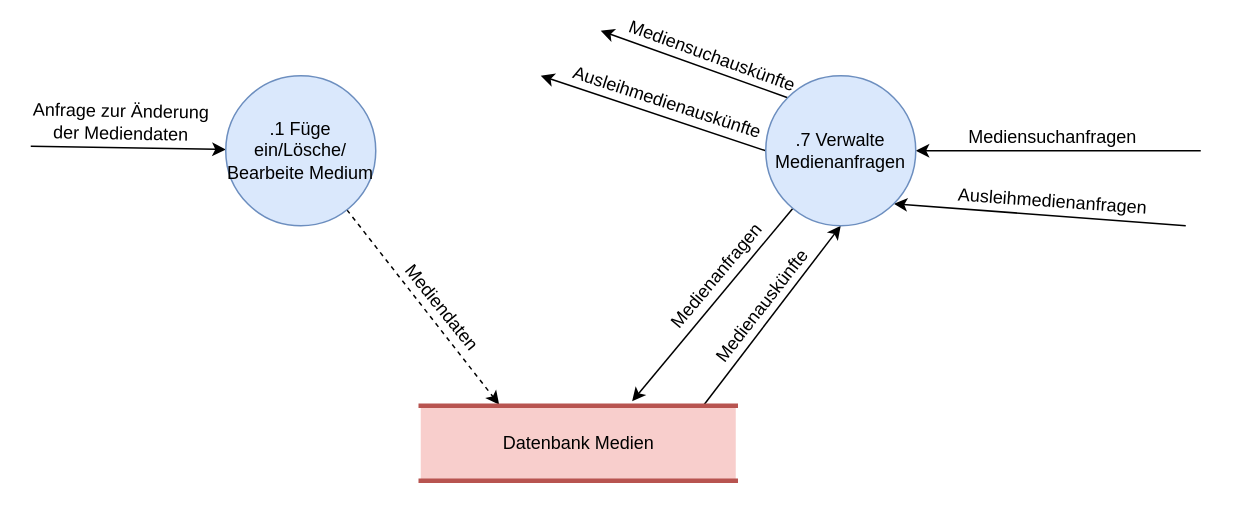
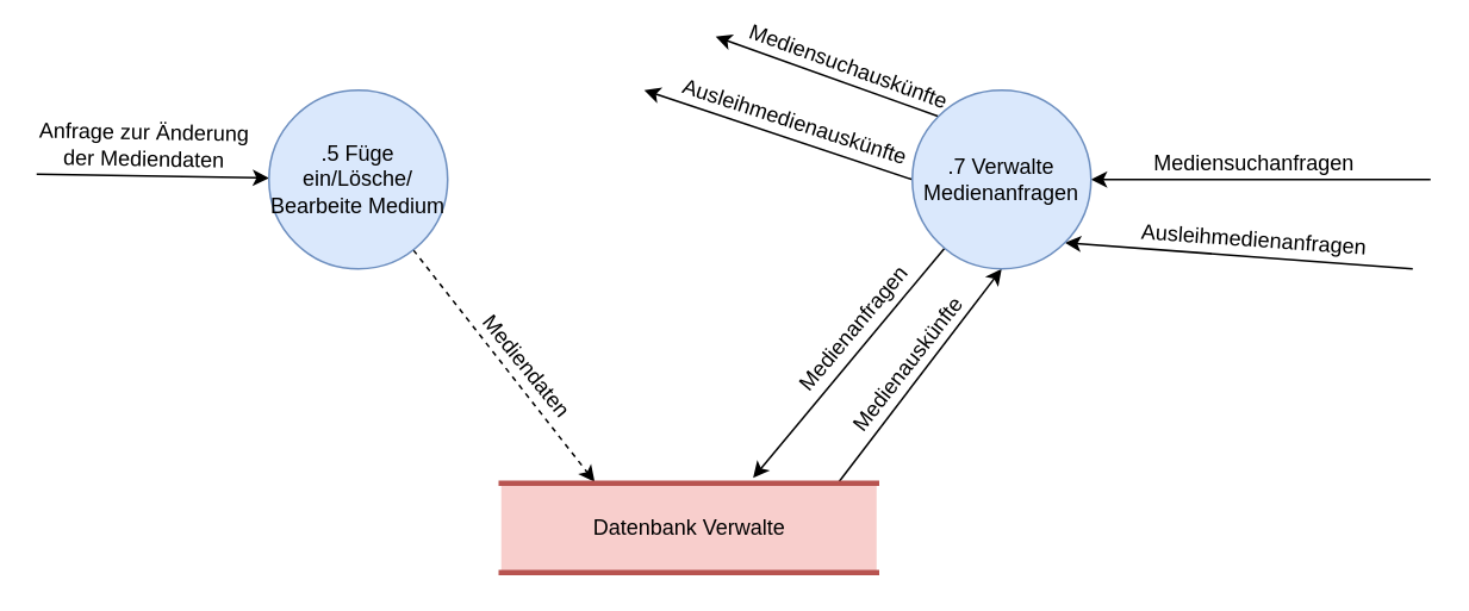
  <mxCell id="0" />
  <mxCell id="1" parent="0" />
  <mxCell id="2" style="rounded=0;orthogonalLoop=1;jettySize=auto;html=1;entryX=0.249;entryY=-0.015;entryDx=0;entryDy=0;entryPerimeter=0;startArrow=none;startFill=0;dashed=1;" parent="1" source="6" target="9" edge="1"><mxGeometry relative="1" as="geometry" /></mxCell>
  <mxCell id="3" value="Mediendaten" style="text;html=1;align=center;verticalAlign=middle;resizable=0;points=[];;labelBackgroundColor=#ffffff;rotation=51;" parent="2" vertex="1" connectable="0"><mxGeometry x="-0.212" y="1" relative="1" as="geometry"><mxPoint x="22" y="13.5" as="offset" /></mxGeometry></mxCell>
  <mxCell id="4" style="edgeStyle=none;rounded=0;orthogonalLoop=1;jettySize=auto;html=1;startArrow=classic;startFill=1;endArrow=none;endFill=0;" parent="1" source="6" edge="1"><mxGeometry relative="1" as="geometry"><mxPoint x="20" y="97" as="targetPoint" /></mxGeometry></mxCell>
  <mxCell id="5" value="Anfrage zur Änderung &lt;br&gt;der Mediendaten" style="text;html=1;align=center;verticalAlign=middle;resizable=0;points=[];;labelBackgroundColor=#ffffff;rotation=1;" parent="4" vertex="1" connectable="0"><mxGeometry x="0.467" y="1" relative="1" as="geometry"><mxPoint x="25" y="-18.5" as="offset" /></mxGeometry></mxCell>
- <mxCell id="6" value=".1 Füge ein/Lösche/ Bearbeite Medium" style="ellipse;whiteSpace=wrap;html=1;aspect=fixed;fillColor=#dae8fc;strokeColor=#6c8ebf;strokeWidth=1;" parent="1" vertex="1"><mxGeometry x="150" y="50" width="100" height="100" as="geometry" /></mxCell>
+ <mxCell id="6" value=".5 Füge ein/Lösche/ Bearbeite Medium" style="ellipse;whiteSpace=wrap;html=1;aspect=fixed;fillColor=#dae8fc;strokeColor=#6c8ebf;strokeWidth=1;" parent="1" vertex="1"><mxGeometry x="150" y="50" width="100" height="100" as="geometry" /></mxCell>
  <mxCell id="7" style="edgeStyle=none;rounded=0;orthogonalLoop=1;jettySize=auto;html=1;exitX=0.886;exitY=0.06;exitDx=0;exitDy=0;entryX=0.5;entryY=1;entryDx=0;entryDy=0;startArrow=none;startFill=0;exitPerimeter=0;" parent="1" source="9" target="20" edge="1"><mxGeometry relative="1" as="geometry" /></mxCell>
  <mxCell id="8" value="Medienauskünfte" style="text;html=1;align=center;verticalAlign=middle;resizable=0;points=[];;labelBackgroundColor=#ffffff;rotation=308;" parent="7" vertex="1" connectable="0"><mxGeometry x="-0.441" y="-2" relative="1" as="geometry"><mxPoint x="13.5" y="-35.5" as="offset" /></mxGeometry></mxCell>
- <mxCell id="9" value="Datenbank Medien" style="html=1;dashed=0;whitespace=wrap;shape=partialRectangle;right=0;left=0;fillColor=#f8cecc;strokeColor=#b85450;strokeWidth=3;" parent="1" vertex="1"><mxGeometry x="280" y="270" width="210" height="50" as="geometry" /></mxCell>
+ <mxCell id="9" value="Datenbank Verwalte" style="html=1;dashed=0;whitespace=wrap;shape=partialRectangle;right=0;left=0;fillColor=#f8cecc;strokeColor=#b85450;strokeWidth=3;" parent="1" vertex="1"><mxGeometry x="280" y="270" width="210" height="50" as="geometry" /></mxCell>
  <mxCell id="10" style="edgeStyle=none;rounded=0;orthogonalLoop=1;jettySize=auto;html=1;entryX=0.671;entryY=-0.06;entryDx=0;entryDy=0;entryPerimeter=0;" parent="1" source="20" target="9" edge="1"><mxGeometry relative="1" as="geometry" /></mxCell>
  <mxCell id="11" value="Medienanfragen" style="text;html=1;align=center;verticalAlign=middle;resizable=0;points=[];;labelBackgroundColor=#ffffff;rotation=310;" parent="10" vertex="1" connectable="0"><mxGeometry x="-0.3" y="1" relative="1" as="geometry"><mxPoint x="-14.5" y="-0.5" as="offset" /></mxGeometry></mxCell>
  <mxCell id="12" style="edgeStyle=none;rounded=0;orthogonalLoop=1;jettySize=auto;html=1;exitX=1;exitY=0.5;exitDx=0;exitDy=0;startArrow=classic;startFill=1;endArrow=none;endFill=0;" parent="1" source="20" edge="1"><mxGeometry relative="1" as="geometry"><mxPoint x="800" y="100" as="targetPoint" /></mxGeometry></mxCell>
  <mxCell id="13" value="Mediensuchanfragen" style="text;html=1;align=center;verticalAlign=middle;resizable=0;points=[];;labelBackgroundColor=#ffffff;" parent="12" vertex="1" connectable="0"><mxGeometry x="-0.274" y="-1" relative="1" as="geometry"><mxPoint x="21" y="-11" as="offset" /></mxGeometry></mxCell>
  <mxCell id="14" style="edgeStyle=none;rounded=0;orthogonalLoop=1;jettySize=auto;html=1;exitX=1;exitY=1;exitDx=0;exitDy=0;startArrow=classic;startFill=1;endArrow=none;endFill=0;" parent="1" source="20" edge="1"><mxGeometry relative="1" as="geometry"><mxPoint x="790" y="150" as="targetPoint" /></mxGeometry></mxCell>
  <mxCell id="15" value="Ausleihmedienanfragen" style="text;html=1;align=center;verticalAlign=middle;resizable=0;points=[];;labelBackgroundColor=#ffffff;rotation=4;" parent="14" vertex="1" connectable="0"><mxGeometry x="-0.356" y="-1" relative="1" as="geometry"><mxPoint x="42" y="-8" as="offset" /></mxGeometry></mxCell>
  <mxCell id="16" style="edgeStyle=none;rounded=0;orthogonalLoop=1;jettySize=auto;html=1;exitX=0;exitY=0;exitDx=0;exitDy=0;startArrow=none;startFill=0;endArrow=classic;endFill=1;" parent="1" source="20" edge="1"><mxGeometry relative="1" as="geometry"><mxPoint x="400" y="20" as="targetPoint" /></mxGeometry></mxCell>
  <mxCell id="17" value="Mediensuchauskünfte" style="text;html=1;align=center;verticalAlign=middle;resizable=0;points=[];;labelBackgroundColor=#ffffff;rotation=20;" parent="16" vertex="1" connectable="0"><mxGeometry x="-0.53" y="-1" relative="1" as="geometry"><mxPoint x="-22" y="-16.5" as="offset" /></mxGeometry></mxCell>
  <mxCell id="18" style="edgeStyle=none;rounded=0;orthogonalLoop=1;jettySize=auto;html=1;exitX=0;exitY=0.5;exitDx=0;exitDy=0;startArrow=none;startFill=0;endArrow=classic;endFill=1;" parent="1" source="20" edge="1"><mxGeometry relative="1" as="geometry"><mxPoint x="360" y="50" as="targetPoint" /></mxGeometry></mxCell>
  <mxCell id="19" value="Ausleihmedienauskünfte" style="text;html=1;align=center;verticalAlign=middle;resizable=0;points=[];;labelBackgroundColor=#ffffff;rotation=18;" parent="18" vertex="1" connectable="0"><mxGeometry x="0.42" y="3" relative="1" as="geometry"><mxPoint x="41" as="offset" /></mxGeometry></mxCell>
  <mxCell id="20" value=".7 Verwalte Medienanfragen" style="ellipse;whiteSpace=wrap;html=1;aspect=fixed;fillColor=#dae8fc;strokeColor=#6c8ebf;strokeWidth=1;" parent="1" vertex="1"><mxGeometry x="510" y="50" width="100" height="100" as="geometry" /></mxCell>
